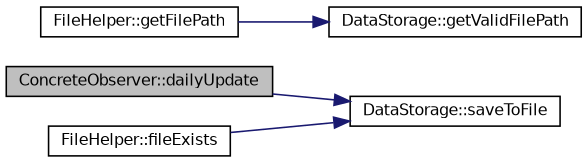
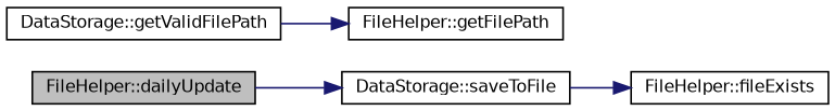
  digraph {
    rankdir=LR
    node [color=black fillcolor=white fontname=Helvetica fontsize=10 shape=record style=filled]
    edge [color=midnightblue fontname=Helvetica fontsize=10 labelfontname=Helvetica labelfontsize=10 style=solid]
-   n1 [fillcolor=grey75 fontcolor=black height=0.2 label="ConcreteObserver::dailyUpdate" width=0.4]
+   n1 [fillcolor=grey75 fontcolor=black height=0.2 label="FileHelper::dailyUpdate" width=0.4]
    n2 [height=0.2 label="DataStorage::saveToFile" width=0.4]
    n3 [height=0.2 label="FileHelper::fileExists" width=0.4]
    n4 [height=0.2 label="DataStorage::getValidFilePath" width=0.4]
    n5 [height=0.2 label="FileHelper::getFilePath" width=0.4]
    n1 -> n2
-   n3 -> n2
-   n5 -> n4
+   n2 -> n3
+   n4 -> n5
  }
